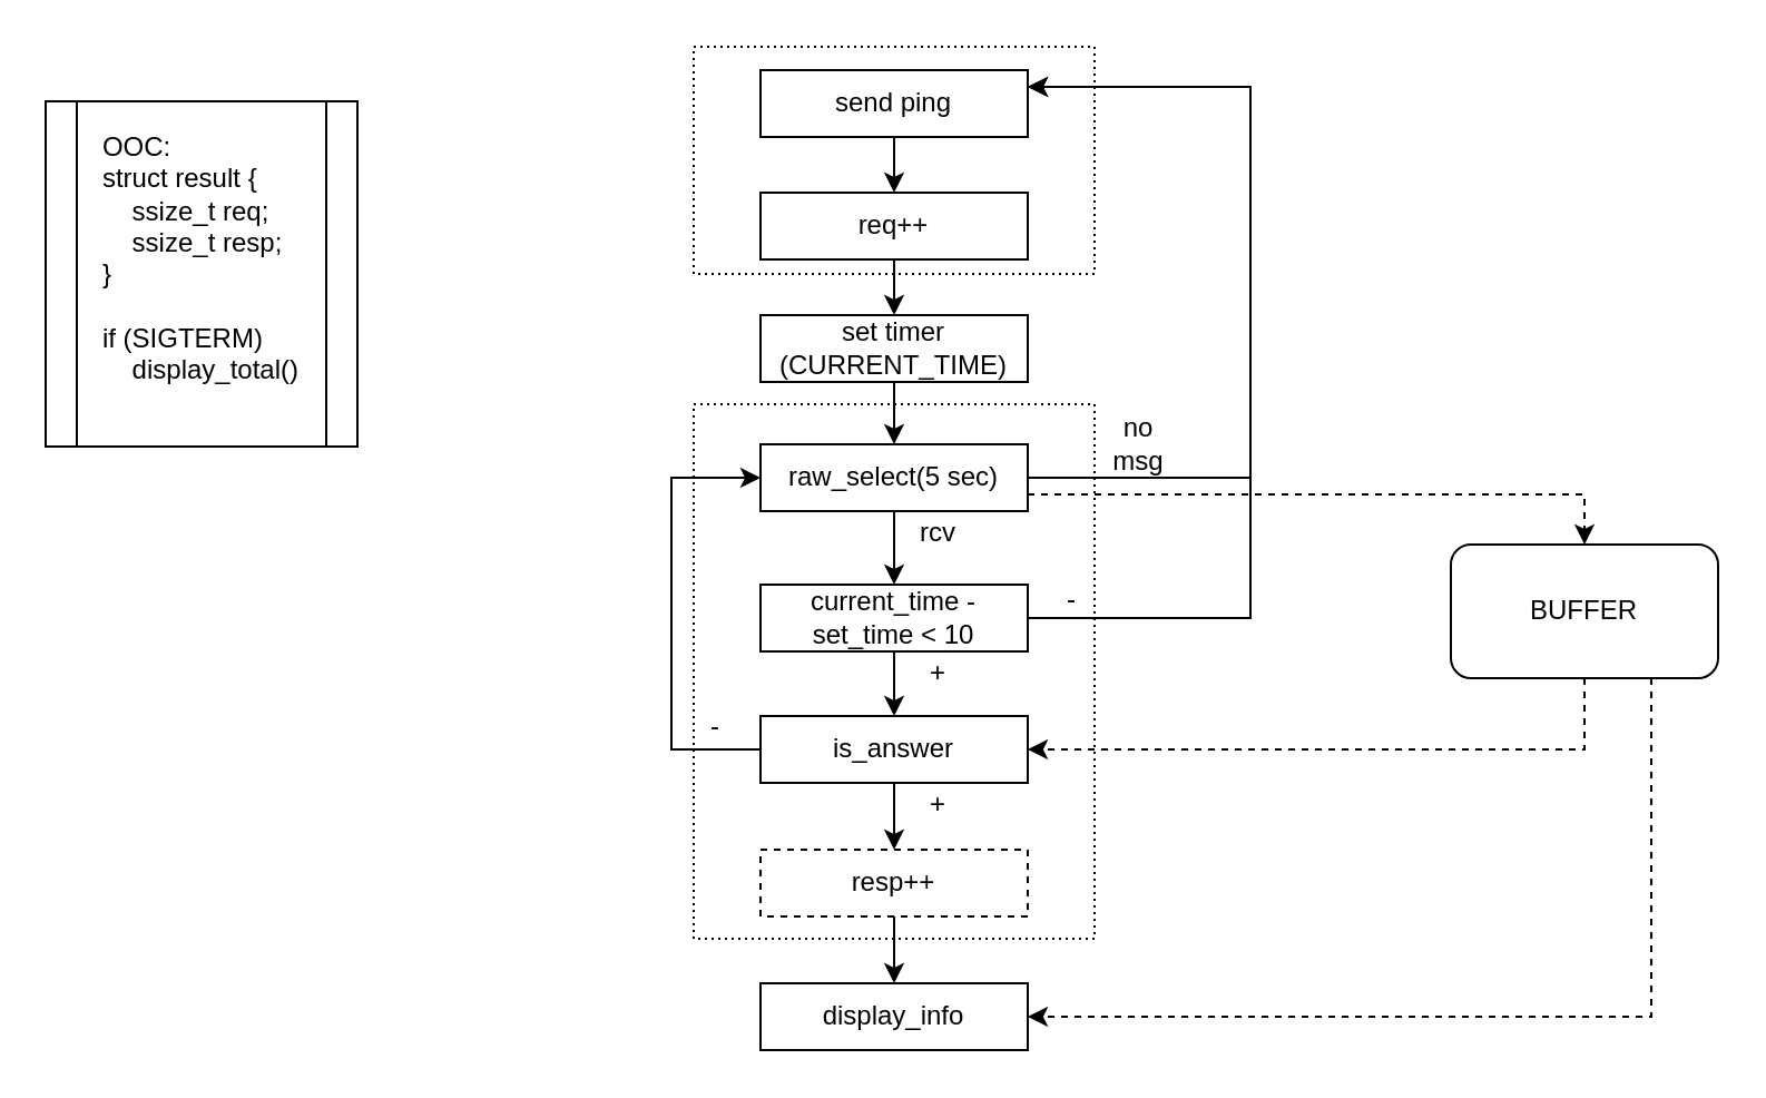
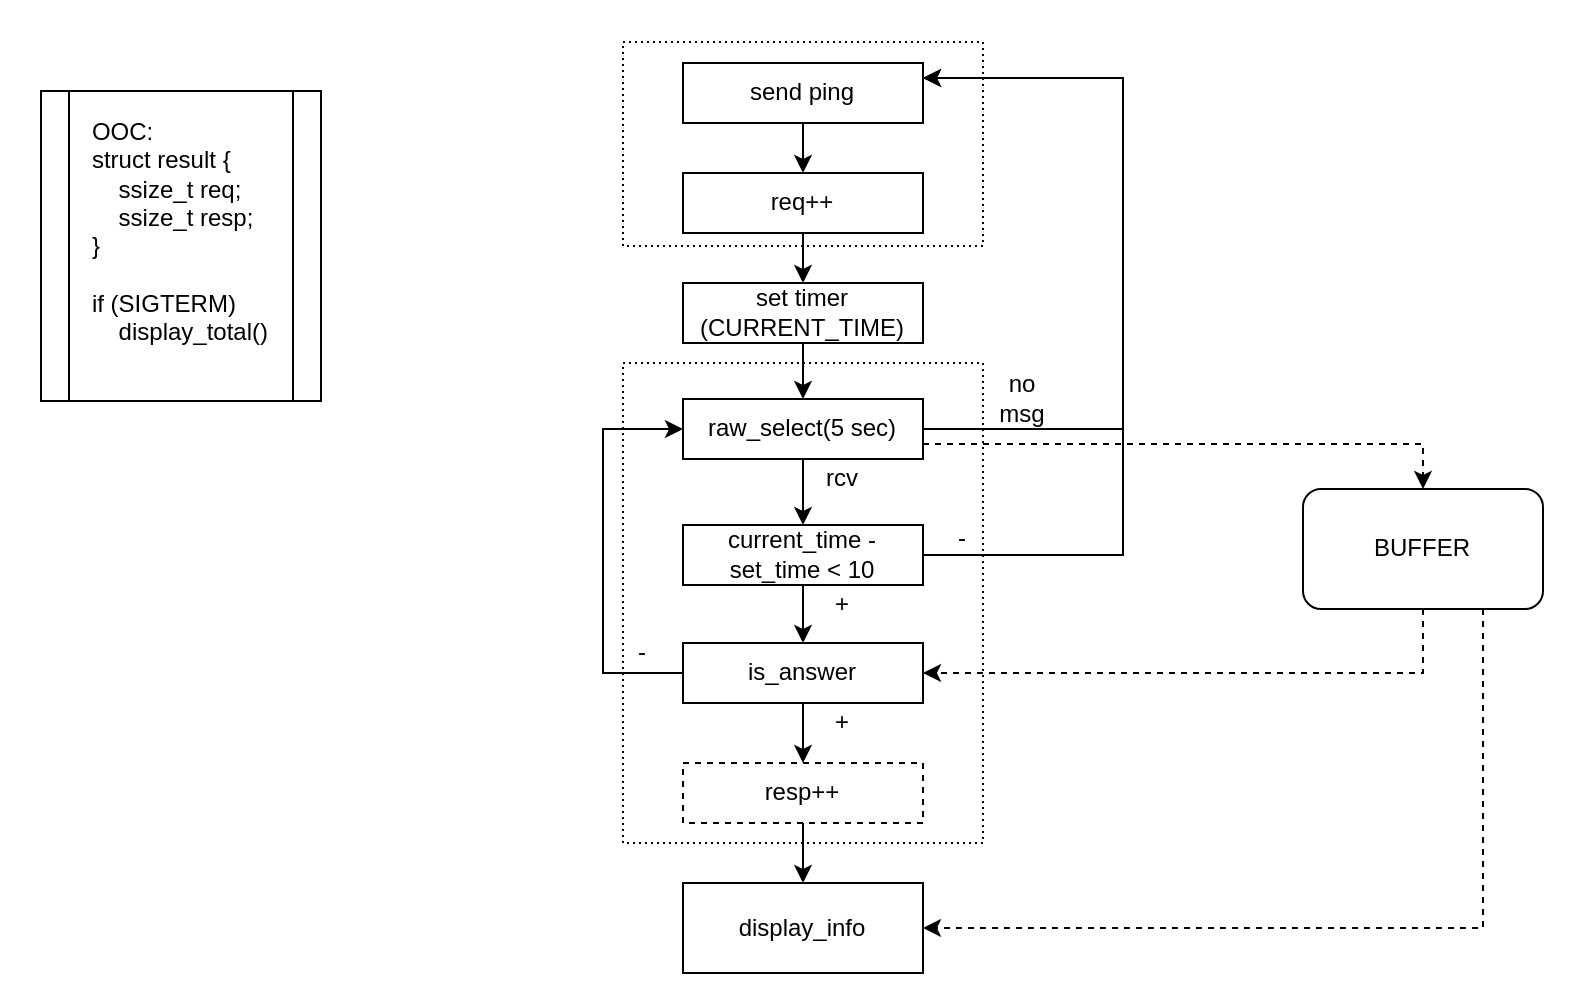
  <mxCell id="0" />
  <mxCell id="1" parent="0" />
  <mxCell id="2" style="edgeStyle=orthogonalEdgeStyle;rounded=0;orthogonalLoop=1;jettySize=auto;html=1;exitX=0.5;exitY=1;exitDx=0;exitDy=0;entryX=0.5;entryY=0;entryDx=0;entryDy=0;" parent="1" source="30" target="8" edge="1"><mxGeometry relative="1" as="geometry" /></mxCell>
  <mxCell id="3" style="edgeStyle=orthogonalEdgeStyle;rounded=0;orthogonalLoop=1;jettySize=auto;html=1;exitX=0.5;exitY=1;exitDx=0;exitDy=0;entryX=0.5;entryY=0;entryDx=0;entryDy=0;" edge="1" parent="1" source="4" target="15"><mxGeometry relative="1" as="geometry" /></mxCell>
  <mxCell id="4" value="send ping" style="rounded=0;whiteSpace=wrap;html=1;" parent="1" vertex="1"><mxGeometry x="341" y="31" width="120" height="30" as="geometry" /></mxCell>
  <mxCell id="5" style="edgeStyle=orthogonalEdgeStyle;rounded=0;orthogonalLoop=1;jettySize=auto;html=1;exitX=0.5;exitY=1;exitDx=0;exitDy=0;entryX=0.5;entryY=0;entryDx=0;entryDy=0;" parent="1" source="8" target="11" edge="1"><mxGeometry relative="1" as="geometry" /></mxCell>
  <mxCell id="6" style="edgeStyle=orthogonalEdgeStyle;rounded=0;orthogonalLoop=1;jettySize=auto;html=1;exitX=1;exitY=0.5;exitDx=0;exitDy=0;entryX=1;entryY=0.25;entryDx=0;entryDy=0;" parent="1" source="8" target="4" edge="1"><mxGeometry relative="1" as="geometry"><Array as="points"><mxPoint x="561" y="214" /><mxPoint x="561" y="39" /></Array></mxGeometry></mxCell>
  <mxCell id="7" style="edgeStyle=orthogonalEdgeStyle;rounded=0;orthogonalLoop=1;jettySize=auto;html=1;exitX=1;exitY=0.75;exitDx=0;exitDy=0;entryX=0.5;entryY=0;entryDx=0;entryDy=0;dashed=1;" parent="1" source="8" target="28" edge="1"><mxGeometry relative="1" as="geometry"><Array as="points"><mxPoint x="711" y="222" /></Array></mxGeometry></mxCell>
  <mxCell id="8" value="raw_select(5 sec) " style="rounded=0;whiteSpace=wrap;html=1;" parent="1" vertex="1"><mxGeometry x="341" y="199" width="120" height="30" as="geometry" /></mxCell>
  <mxCell id="9" style="edgeStyle=orthogonalEdgeStyle;rounded=0;orthogonalLoop=1;jettySize=auto;html=1;exitX=1;exitY=0.5;exitDx=0;exitDy=0;entryX=1;entryY=0.25;entryDx=0;entryDy=0;" parent="1" source="11" target="4" edge="1"><mxGeometry relative="1" as="geometry"><Array as="points"><mxPoint x="561" y="277" /><mxPoint x="561" y="39" /></Array></mxGeometry></mxCell>
  <mxCell id="10" style="edgeStyle=orthogonalEdgeStyle;rounded=0;orthogonalLoop=1;jettySize=auto;html=1;exitX=0.5;exitY=1;exitDx=0;exitDy=0;" parent="1" source="11" edge="1"><mxGeometry relative="1" as="geometry"><mxPoint x="401" y="321" as="targetPoint" /></mxGeometry></mxCell>
  <mxCell id="11" value="current_time - set_time &amp;lt; 10" style="rounded=0;whiteSpace=wrap;html=1;" parent="1" vertex="1"><mxGeometry x="341" y="262" width="120" height="30" as="geometry" /></mxCell>
  <mxCell id="12" value="rcv" style="text;html=1;strokeColor=none;fillColor=none;align=center;verticalAlign=middle;whiteSpace=wrap;rounded=0;" parent="1" vertex="1"><mxGeometry x="401" y="229" width="40" height="20" as="geometry" /></mxCell>
  <mxCell id="13" value="no msg" style="text;html=1;strokeColor=none;fillColor=none;align=center;verticalAlign=middle;whiteSpace=wrap;rounded=0;" parent="1" vertex="1"><mxGeometry x="491" y="189" width="40" height="20" as="geometry" /></mxCell>
  <mxCell id="14" value="&lt;div align=&quot;left&quot;&gt;OOC:&lt;br&gt;&lt;/div&gt;&lt;div align=&quot;left&quot;&gt;struct result {&lt;/div&gt;&lt;div align=&quot;left&quot;&gt;&amp;nbsp;&amp;nbsp;&amp;nbsp; ssize_t req;&lt;/div&gt;&lt;div align=&quot;left&quot;&gt;&amp;nbsp;&amp;nbsp;&amp;nbsp; ssize_t resp;&lt;/div&gt;&lt;div align=&quot;left&quot;&gt;}&lt;/div&gt;&lt;div align=&quot;left&quot;&gt;&lt;br&gt;&lt;/div&gt;&lt;div align=&quot;left&quot;&gt;if (SIGTERM)&lt;/div&gt;&lt;div align=&quot;left&quot;&gt;&amp;nbsp;&amp;nbsp;&amp;nbsp; display_total()&lt;br&gt;&lt;/div&gt;&lt;div align=&quot;left&quot;&gt;&lt;br&gt;&lt;/div&gt;" style="shape=process;whiteSpace=wrap;html=1;backgroundOutline=1;" parent="1" vertex="1"><mxGeometry x="20" y="45" width="140" height="155" as="geometry" /></mxCell>
  <mxCell id="15" value="req++" style="rounded=0;whiteSpace=wrap;html=1;" parent="1" vertex="1"><mxGeometry x="341" y="86" width="120" height="30" as="geometry" /></mxCell>
  <mxCell id="16" value="-" style="text;html=1;strokeColor=none;fillColor=none;align=center;verticalAlign=middle;whiteSpace=wrap;rounded=0;" parent="1" vertex="1"><mxGeometry x="461" y="258.5" width="40" height="20" as="geometry" /></mxCell>
  <mxCell id="17" style="edgeStyle=orthogonalEdgeStyle;rounded=0;orthogonalLoop=1;jettySize=auto;html=1;exitX=0;exitY=0.5;exitDx=0;exitDy=0;entryX=0;entryY=0.5;entryDx=0;entryDy=0;" parent="1" source="19" target="8" edge="1"><mxGeometry relative="1" as="geometry"><Array as="points"><mxPoint x="301" y="336" /><mxPoint x="301" y="214" /></Array></mxGeometry></mxCell>
  <mxCell id="18" style="edgeStyle=orthogonalEdgeStyle;rounded=0;orthogonalLoop=1;jettySize=auto;html=1;exitX=0.5;exitY=1;exitDx=0;exitDy=0;entryX=0.5;entryY=0;entryDx=0;entryDy=0;" parent="1" source="19" target="23" edge="1"><mxGeometry relative="1" as="geometry" /></mxCell>
  <mxCell id="19" value="is_answer" style="rounded=0;whiteSpace=wrap;html=1;" parent="1" vertex="1"><mxGeometry x="341" y="321" width="120" height="30" as="geometry" /></mxCell>
  <mxCell id="20" value="-" style="text;html=1;strokeColor=none;fillColor=none;align=center;verticalAlign=middle;whiteSpace=wrap;rounded=0;" parent="1" vertex="1"><mxGeometry x="301" y="316" width="40" height="20" as="geometry" /></mxCell>
  <mxCell id="21" value="+" style="text;html=1;strokeColor=none;fillColor=none;align=center;verticalAlign=middle;whiteSpace=wrap;rounded=0;" parent="1" vertex="1"><mxGeometry x="401" y="292" width="40" height="20" as="geometry" /></mxCell>
  <mxCell id="22" style="edgeStyle=orthogonalEdgeStyle;rounded=0;orthogonalLoop=1;jettySize=auto;html=1;exitX=0.5;exitY=1;exitDx=0;exitDy=0;entryX=0.5;entryY=0;entryDx=0;entryDy=0;" parent="1" source="23" target="24" edge="1"><mxGeometry relative="1" as="geometry" /></mxCell>
  <mxCell id="23" value="resp++" style="rounded=0;whiteSpace=wrap;html=1;dashed=1;" parent="1" vertex="1"><mxGeometry x="341" y="381" width="120" height="30" as="geometry" /></mxCell>
- <mxCell id="24" value="display_info" style="rounded=0;whiteSpace=wrap;html=1;" parent="1" vertex="1"><mxGeometry x="341" y="441" width="120" height="30" as="geometry" /></mxCell>
+ <mxCell id="24" value="display_info" style="rounded=0;whiteSpace=wrap;html=1;" parent="1" vertex="1"><mxGeometry x="341" y="441" width="120" height="45" as="geometry" /></mxCell>
  <mxCell id="25" value="+" style="text;html=1;strokeColor=none;fillColor=none;align=center;verticalAlign=middle;whiteSpace=wrap;rounded=0;" parent="1" vertex="1"><mxGeometry x="401" y="351" width="40" height="20" as="geometry" /></mxCell>
  <mxCell id="26" style="edgeStyle=orthogonalEdgeStyle;rounded=0;orthogonalLoop=1;jettySize=auto;html=1;exitX=0.5;exitY=1;exitDx=0;exitDy=0;entryX=1;entryY=0.5;entryDx=0;entryDy=0;dashed=1;" parent="1" source="28" target="19" edge="1"><mxGeometry relative="1" as="geometry" /></mxCell>
  <mxCell id="27" style="edgeStyle=orthogonalEdgeStyle;rounded=0;orthogonalLoop=1;jettySize=auto;html=1;exitX=0.75;exitY=1;exitDx=0;exitDy=0;entryX=1;entryY=0.5;entryDx=0;entryDy=0;dashed=1;" parent="1" source="28" target="24" edge="1"><mxGeometry relative="1" as="geometry" /></mxCell>
  <mxCell id="28" value="BUFFER" style="rounded=1;whiteSpace=wrap;html=1;" parent="1" vertex="1"><mxGeometry x="651" y="244" width="120" height="60" as="geometry" /></mxCell>
  <mxCell id="29" value="" style="rounded=0;whiteSpace=wrap;html=1;fillColor=none;dashed=1;dashPattern=1 2;" vertex="1" parent="1"><mxGeometry x="311" y="181" width="180" height="240" as="geometry" /></mxCell>
  <mxCell id="30" value="set timer (CURRENT_TIME)" style="rounded=0;whiteSpace=wrap;html=1;" parent="1" vertex="1"><mxGeometry x="341" y="141" width="120" height="30" as="geometry" /></mxCell>
  <mxCell id="31" style="edgeStyle=orthogonalEdgeStyle;rounded=0;orthogonalLoop=1;jettySize=auto;html=1;exitX=0.5;exitY=1;exitDx=0;exitDy=0;entryX=0.5;entryY=0;entryDx=0;entryDy=0;" edge="1" parent="1" source="15" target="30"><mxGeometry relative="1" as="geometry"><mxPoint x="671" y="86" as="sourcePoint" /><mxPoint x="401" y="199" as="targetPoint" /><Array as="points"><mxPoint x="401" y="141" /></Array></mxGeometry></mxCell>
  <mxCell id="32" value="" style="rounded=0;whiteSpace=wrap;html=1;fillColor=none;dashed=1;dashPattern=1 2;" vertex="1" parent="1"><mxGeometry x="311" y="20.5" width="180" height="102" as="geometry" /></mxCell>
